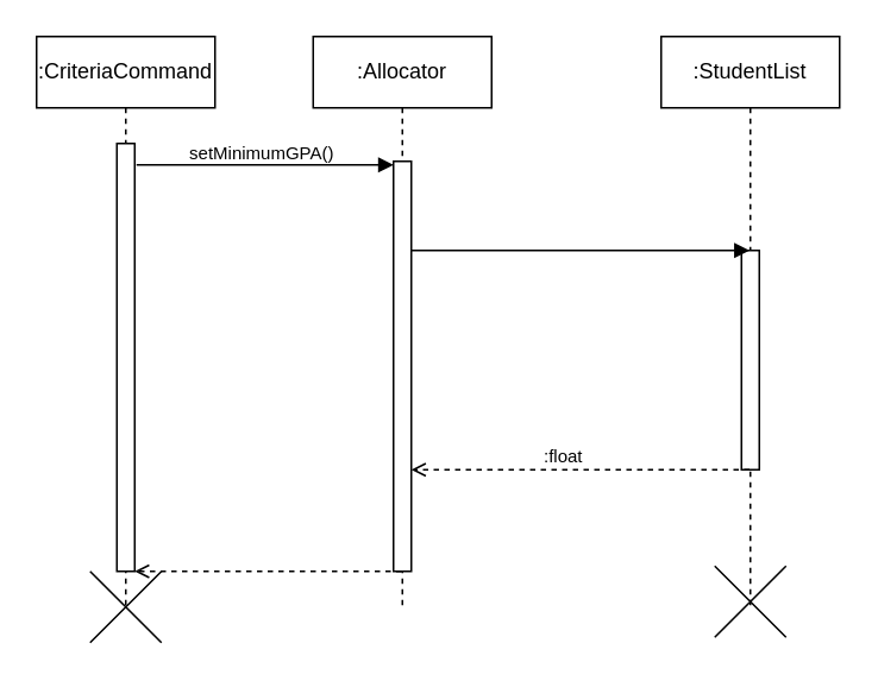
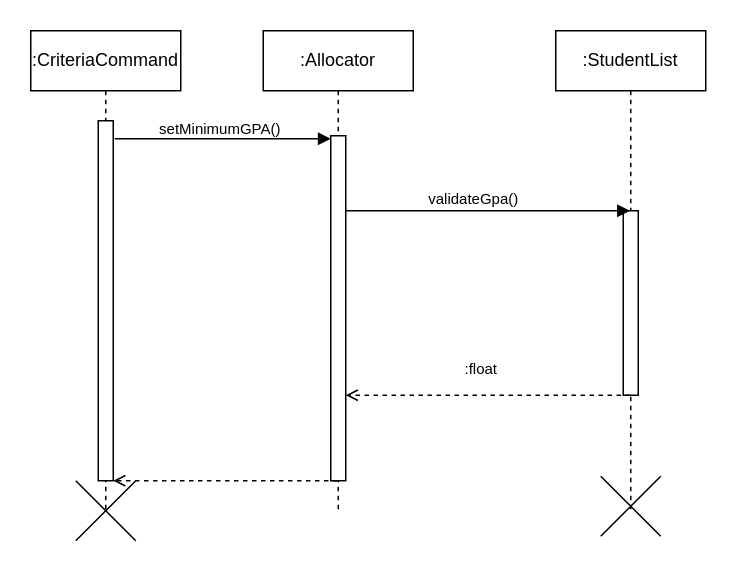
  <mxCell id="0" />
  <mxCell id="1" parent="0" />
  <mxCell id="2" value=":CriteriaCommand" style="shape=umlLifeline;perimeter=lifelinePerimeter;whiteSpace=wrap;html=1;container=1;dropTarget=0;collapsible=0;recursiveResize=0;outlineConnect=0;portConstraint=eastwest;newEdgeStyle={&quot;edgeStyle&quot;:&quot;elbowEdgeStyle&quot;,&quot;elbow&quot;:&quot;vertical&quot;,&quot;curved&quot;:0,&quot;rounded&quot;:0};" parent="1" vertex="1"><mxGeometry x="20" y="20" width="100" height="320" as="geometry" /></mxCell>
  <mxCell id="3" value="" style="html=1;points=[[0,0,0,0,5],[0,1,0,0,-5],[1,0,0,0,5],[1,1,0,0,-5]];perimeter=orthogonalPerimeter;outlineConnect=0;targetShapes=umlLifeline;portConstraint=eastwest;newEdgeStyle={&quot;curved&quot;:0,&quot;rounded&quot;:0};" parent="2" vertex="1"><mxGeometry x="45" y="60" width="10" height="240" as="geometry" /></mxCell>
  <mxCell id="4" value=":StudentList" style="shape=umlLifeline;perimeter=lifelinePerimeter;whiteSpace=wrap;html=1;container=1;dropTarget=0;collapsible=0;recursiveResize=0;outlineConnect=0;portConstraint=eastwest;newEdgeStyle={&quot;edgeStyle&quot;:&quot;elbowEdgeStyle&quot;,&quot;elbow&quot;:&quot;vertical&quot;,&quot;curved&quot;:0,&quot;rounded&quot;:0};" parent="1" vertex="1"><mxGeometry x="370" y="20" width="100" height="320" as="geometry" /></mxCell>
  <mxCell id="5" value="" style="html=1;points=[[0,0,0,0,5],[0,1,0,0,-5],[1,0,0,0,5],[1,1,0,0,-5]];perimeter=orthogonalPerimeter;outlineConnect=0;targetShapes=umlLifeline;portConstraint=eastwest;newEdgeStyle={&quot;curved&quot;:0,&quot;rounded&quot;:0};" parent="4" vertex="1"><mxGeometry x="45" y="120" width="10" height="123" as="geometry" /></mxCell>
  <mxCell id="6" value="" style="shape=umlDestroy;dashed=0;targetShapes=umlLifeline;" parent="4" vertex="1"><mxGeometry x="30" y="297" width="40" height="40" as="geometry" /></mxCell>
  <mxCell id="7" value=":Allocator" style="shape=umlLifeline;perimeter=lifelinePerimeter;whiteSpace=wrap;html=1;container=1;dropTarget=0;collapsible=0;recursiveResize=0;outlineConnect=0;portConstraint=eastwest;newEdgeStyle={&quot;edgeStyle&quot;:&quot;elbowEdgeStyle&quot;,&quot;elbow&quot;:&quot;vertical&quot;,&quot;curved&quot;:0,&quot;rounded&quot;:0};" parent="1" vertex="1"><mxGeometry x="175" y="20" width="100" height="320" as="geometry" /></mxCell>
  <mxCell id="8" value="" style="html=1;points=[[0,0,0,0,5],[0,1,0,0,-5],[1,0,0,0,5],[1,1,0,0,-5]];perimeter=orthogonalPerimeter;outlineConnect=0;targetShapes=umlLifeline;portConstraint=eastwest;newEdgeStyle={&quot;curved&quot;:0,&quot;rounded&quot;:0};" parent="7" vertex="1"><mxGeometry x="45" y="70" width="10" height="230" as="geometry" /></mxCell>
  <mxCell id="9" value="" style="html=1;verticalAlign=bottom;labelBackgroundColor=none;endArrow=block;endFill=1;rounded=0;" parent="1" edge="1"><mxGeometry width="160" relative="1" as="geometry"><mxPoint x="76" y="92" as="sourcePoint" /><mxPoint x="220" y="92" as="targetPoint" /><Array as="points"><mxPoint x="130" y="92" /></Array></mxGeometry></mxCell>
  <mxCell id="10" value="&lt;font style=&quot;font-size: 10px;&quot;&gt;setMinimumGPA()&lt;/font&gt;" style="text;html=1;align=center;verticalAlign=middle;resizable=0;points=[];autosize=1;strokeColor=none;fillColor=none;" parent="1" vertex="1"><mxGeometry x="96" y="70" width="100" height="30" as="geometry" /></mxCell>
+ <mxCell id="11" value="&lt;span style=&quot;font-size: 10px;&quot;&gt;validateGpa()&lt;/span&gt;" style="text;html=1;align=center;verticalAlign=middle;resizable=0;points=[];autosize=1;strokeColor=none;fillColor=none;" parent="1" vertex="1"><mxGeometry x="275" y="117" width="80" height="30" as="geometry" /></mxCell>
  <mxCell id="12" value="" style="html=1;verticalAlign=bottom;labelBackgroundColor=none;endArrow=open;endFill=0;dashed=1;rounded=0;" parent="1" edge="1"><mxGeometry width="160" relative="1" as="geometry"><mxPoint x="224.5" y="320" as="sourcePoint" /><mxPoint x="75" y="320" as="targetPoint" /><Array as="points"><mxPoint x="90" y="320" /></Array></mxGeometry></mxCell>
  <mxCell id="13" value="" style="shape=umlDestroy;dashed=0;targetShapes=umlLifeline;" parent="1" vertex="1"><mxGeometry x="50" y="320" width="40" height="40" as="geometry" /></mxCell>
  <mxCell id="14" value="" style="html=1;verticalAlign=bottom;labelBackgroundColor=none;endArrow=block;endFill=1;rounded=0;" parent="1" edge="1" target="4"><mxGeometry width="160" relative="1" as="geometry"><mxPoint x="230" y="140" as="sourcePoint" /><mxPoint x="374" y="140" as="targetPoint" /><Array as="points"><mxPoint x="284" y="140" /></Array></mxGeometry></mxCell>
  <mxCell id="15" value="" style="html=1;verticalAlign=bottom;labelBackgroundColor=none;endArrow=open;endFill=0;dashed=1;rounded=0;" edge="1" parent="1" target="8"><mxGeometry width="160" relative="1" as="geometry"><mxPoint x="419.5" y="263" as="sourcePoint" /><mxPoint x="220.5" y="263" as="targetPoint" /><Array as="points"><mxPoint x="235.5" y="263" /></Array></mxGeometry></mxCell>
- <mxCell id="16" value="&lt;span style=&quot;font-size: 10px;&quot;&gt;:float&lt;/span&gt;" style="text;html=1;align=center;verticalAlign=middle;resizable=0;points=[];autosize=1;strokeColor=none;fillColor=none;" vertex="1" parent="1"><mxGeometry x="290" y="240" width="50" height="30" as="geometry" /></mxCell>
+ <mxCell id="16" value="&lt;span style=&quot;font-size: 10px;&quot;&gt;:float&lt;/span&gt;" style="text;html=1;align=center;verticalAlign=middle;resizable=0;points=[];autosize=1;strokeColor=none;fillColor=none;" vertex="1" parent="1"><mxGeometry x="295" y="230" width="50" height="30" as="geometry" /></mxCell>
